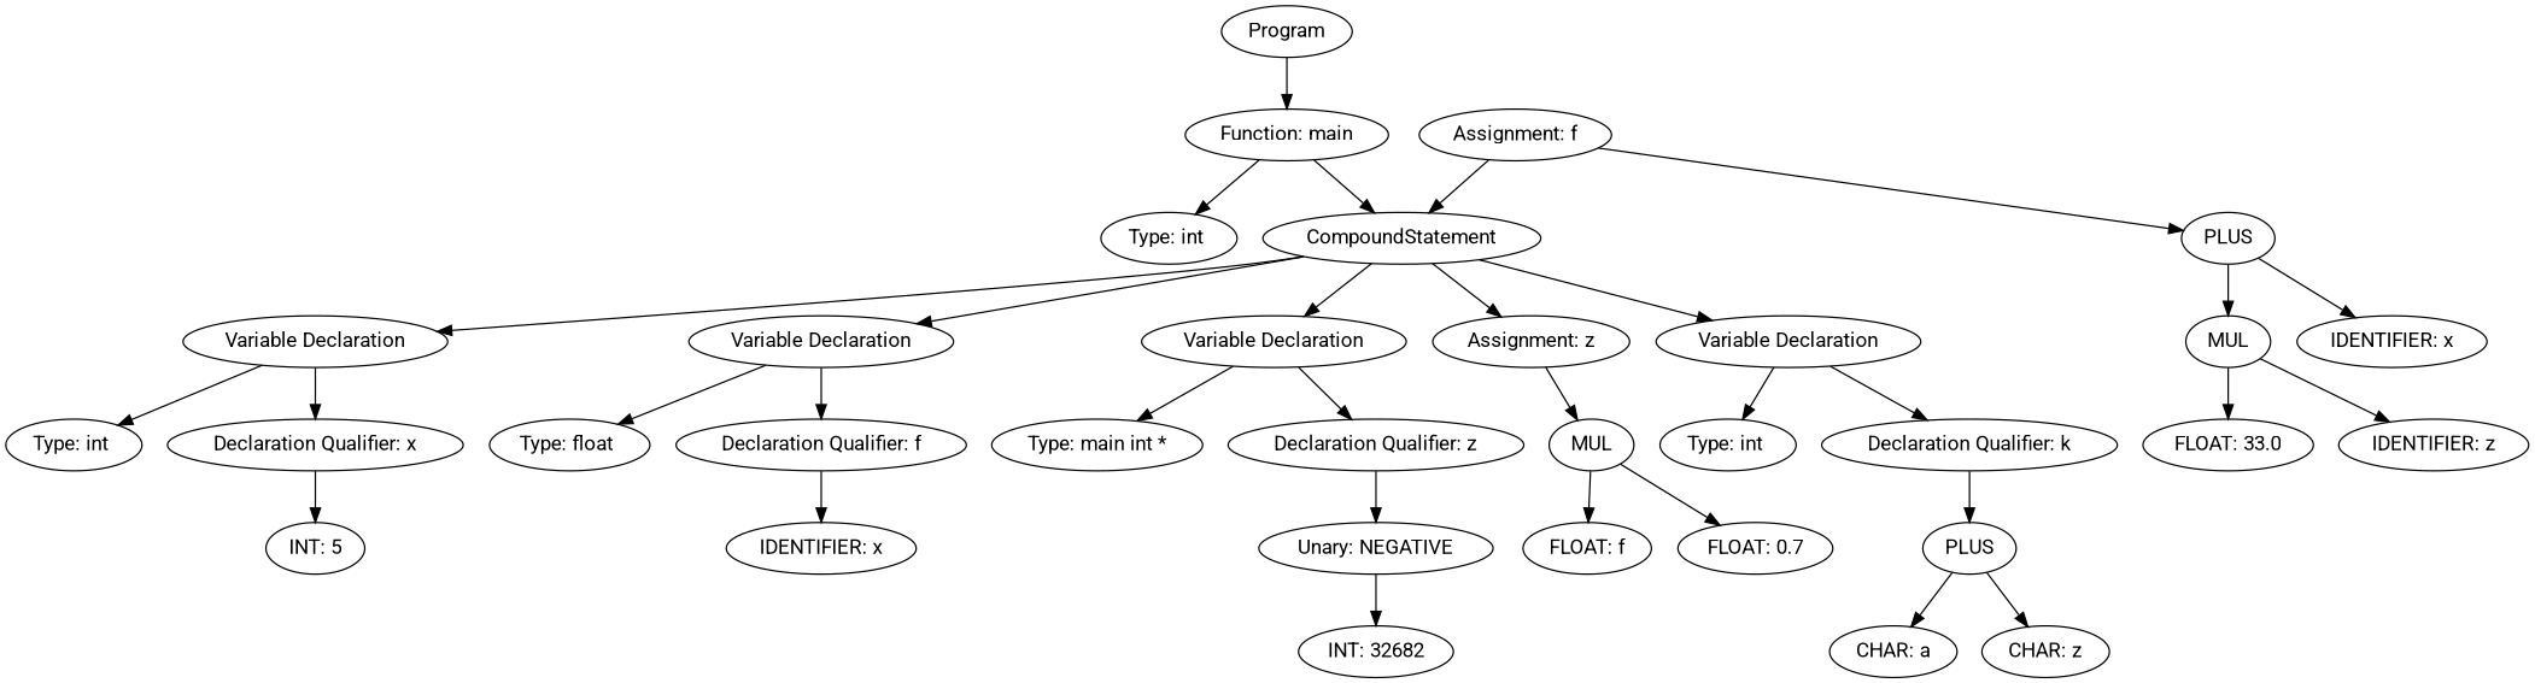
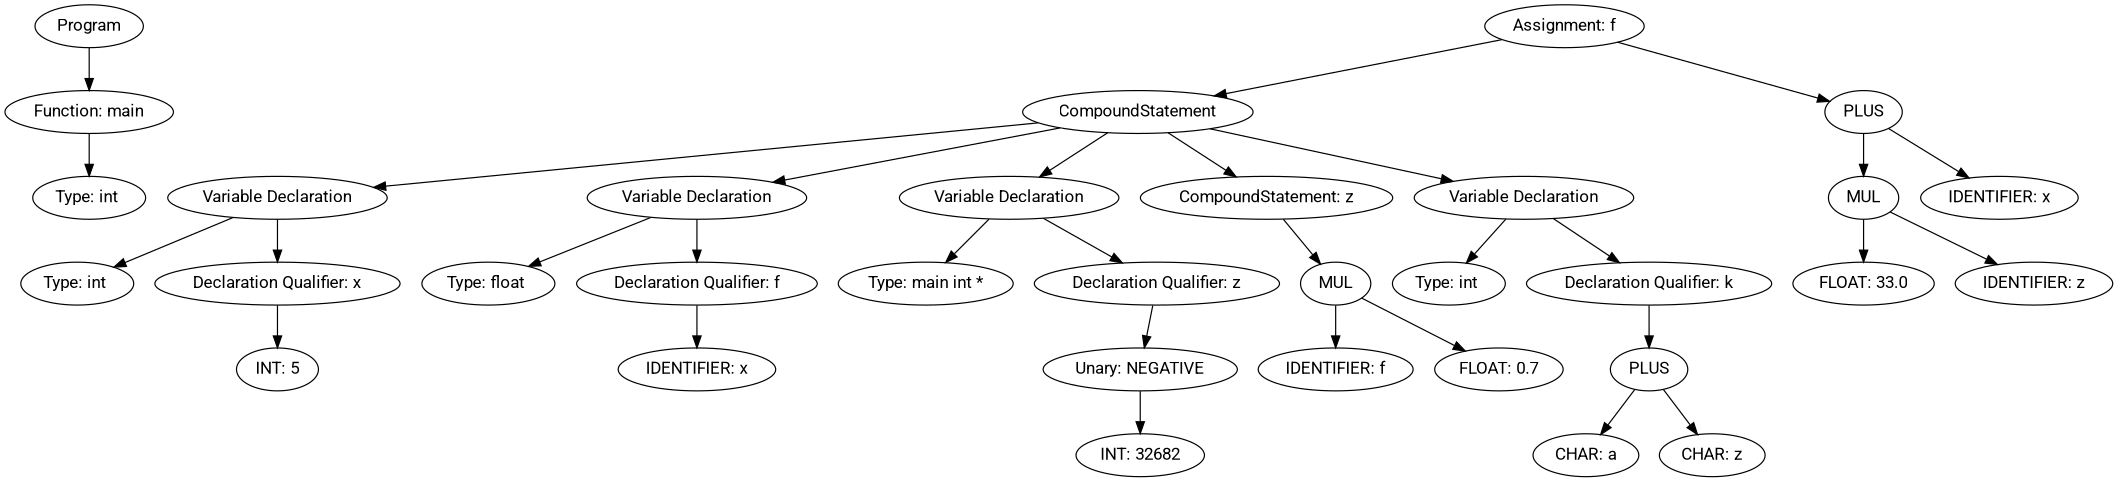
  digraph {
    fontname=Roboto
    node [fontname=Roboto]
    edge [fontname=Roboto]
    n1 [label=Program]
    n2 [label="Function: main"]
    n3 [label="Type: int "]
    n4 [label=CompoundStatement]
    n5 [label="Variable Declaration"]
    n6 [label="Variable Declaration"]
    n7 [label="Variable Declaration"]
-   n8 [label="Assignment: z"]
+   n8 [label="CompoundStatement: z"]
    n9 [label="Variable Declaration"]
    n10 [label="Type: int "]
    n11 [label="Declaration Qualifier: x"]
    n12 [label="Type: float "]
    n13 [label="Declaration Qualifier: f"]
    n14 [label="Type: main int *"]
    n15 [label="Declaration Qualifier: z"]
    n16 [label="Assignment: f"]
    n17 [label=PLUS]
    n18 [label=MUL]
    n19 [label="Type: int "]
    n20 [label="Declaration Qualifier: k"]
    n21 [label="INT: 5"]
    n22 [label="IDENTIFIER: x"]
    n23 [label="Unary: NEGATIVE"]
    n24 [label="INT: 32682"]
    n25 [label=MUL]
    n26 [label="IDENTIFIER: x"]
    n27 [label="FLOAT: 33.0"]
    n28 [label="IDENTIFIER: z"]
-   n29 [label="FLOAT: f"]
+   n29 [label="IDENTIFIER: f"]
    n30 [label="FLOAT: 0.7"]
    n31 [label=PLUS]
    n32 [label="CHAR: a"]
    n33 [label="CHAR: z"]
    n1 -> n2
    n2 -> n3
-   n2 -> n4
    n4 -> n5
    n4 -> n6
    n4 -> n7
    n4 -> n8
    n4 -> n9
    n5 -> n10
    n5 -> n11
    n6 -> n12
    n6 -> n13
    n7 -> n14
    n7 -> n15
    n8 -> n18
    n9 -> n19
    n9 -> n20
    n11 -> n21
    n13 -> n22
    n15 -> n23
    n16 -> n4
    n16 -> n17
    n17 -> n25
    n17 -> n26
    n18 -> n29
    n18 -> n30
    n20 -> n31
    n23 -> n24
    n25 -> n27
    n25 -> n28
    n31 -> n32
    n31 -> n33
  }
